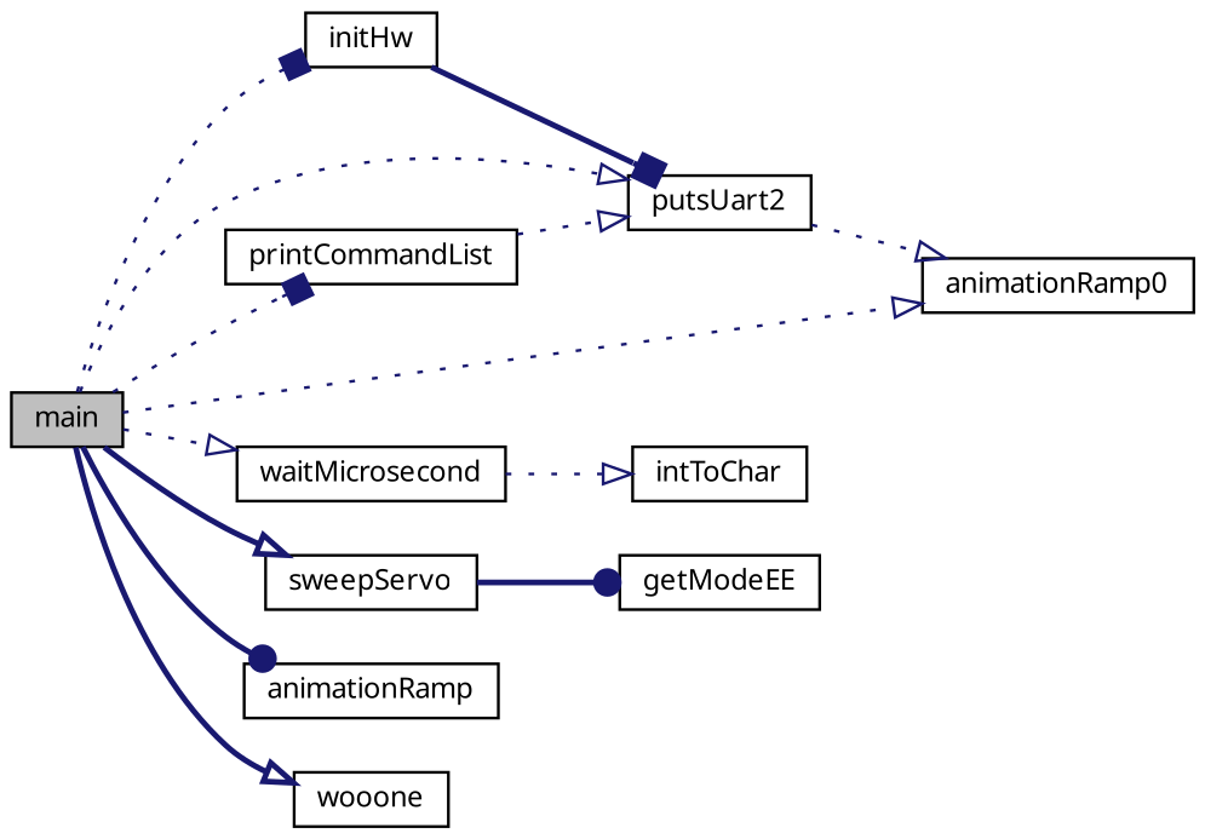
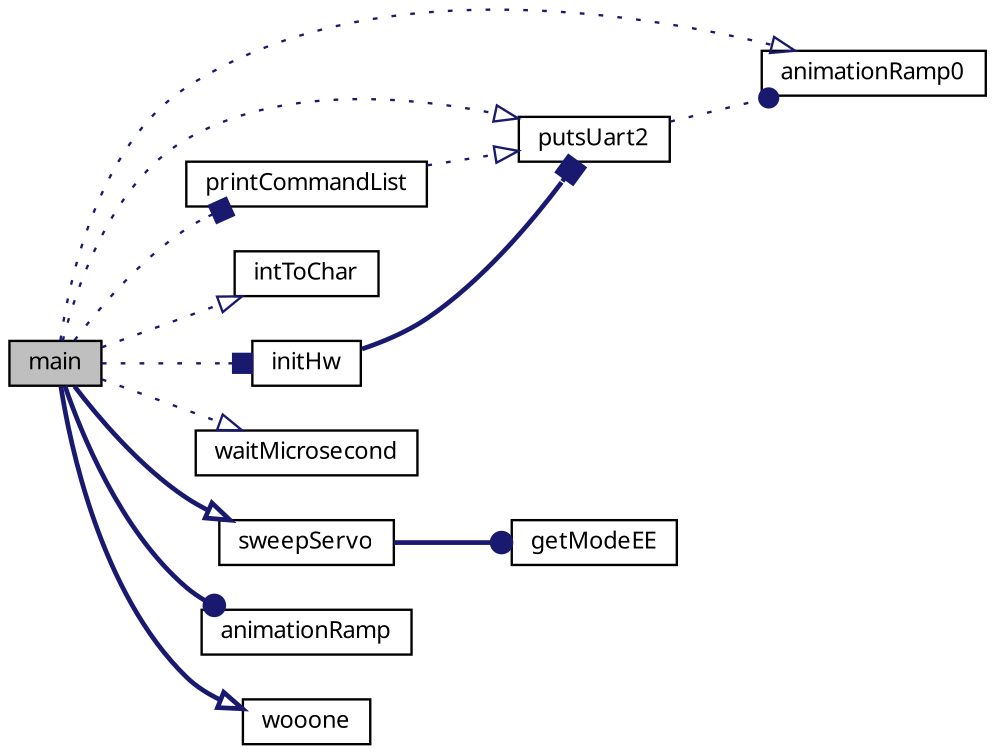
  digraph {
    fontname="Noto Sans"
    rankdir=LR
    node [color=black fillcolor=white fontname="Noto Sans" fontsize=10 shape=record style=filled]
    edge [arrowhead=onormal color=midnightblue fontname="Noto Sans" fontsize=10 labelfontname=Helvetica labelfontsize=10 style=dotted]
    n1 [fillcolor=grey75 fontcolor=black height=0.2 label=main width=0.4]
    n2 [height=0.2 label=initHw width=0.4]
    n3 [height=0.2 label=putsUart2 width=0.4]
    n4 [height=0.2 label=animationRamp0 width=0.4]
    n5 [height=0.2 label=intToChar width=0.4]
    n6 [height=0.2 label=printCommandList width=0.4]
    n7 [height=0.2 label=waitMicrosecond width=0.4]
    n8 [height=0.2 label=sweepServo width=0.4]
    n9 [height=0.2 label=animationRamp width=0.4]
    n10 [height=0.2 label=wooone width=0.4]
    n11 [height=0.2 label=getModeEE width=0.4]
    n1 -> n2 [arrowhead=box]
    n1 -> n3
    n1 -> n4
-   n7 -> n5
+   n1 -> n5
    n1 -> n6 [arrowhead=box]
    n1 -> n7
    n1 -> n8 [style=bold]
    n1 -> n9 [arrowhead=dot style=bold]
    n1 -> n10 [style=bold]
    n2 -> n3 [arrowhead=box style=bold]
-   n3 -> n4
+   n3 -> n4 [arrowhead=dot]
    n6 -> n3
    n8 -> n11 [arrowhead=dot style=bold]
  }
